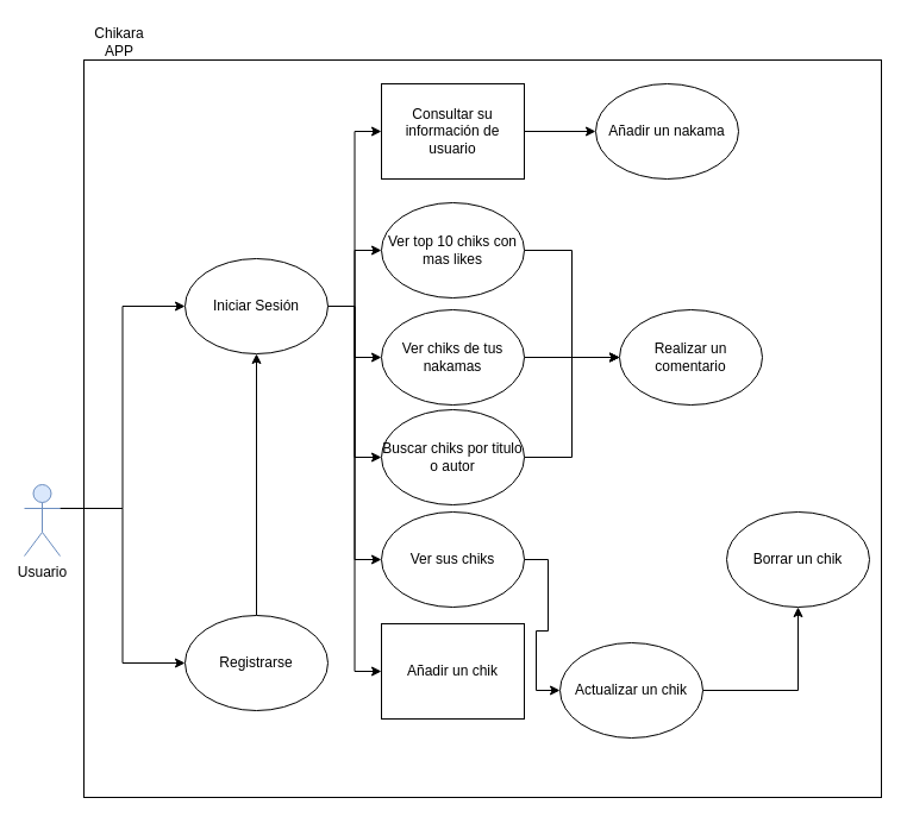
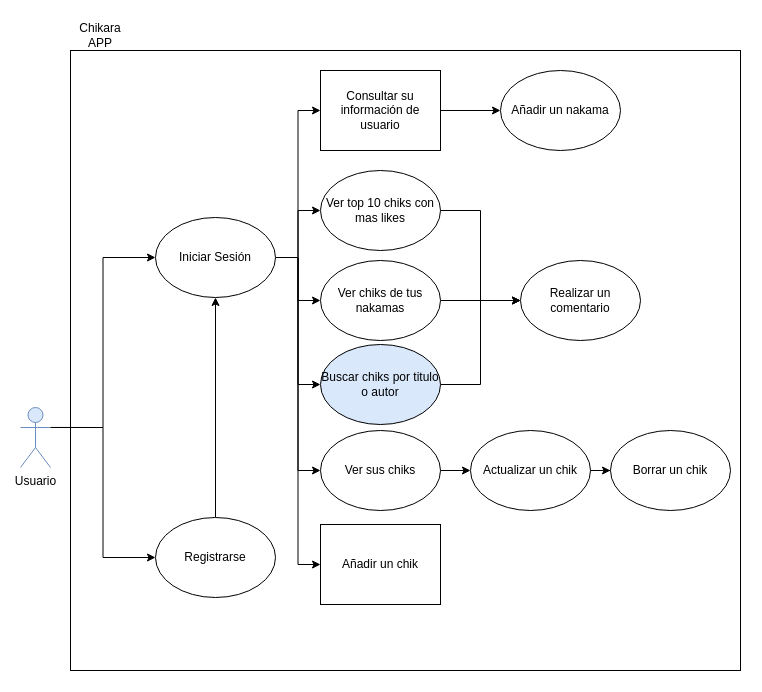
  <mxCell id="0" />
  <mxCell id="1" parent="0" />
  <mxCell id="2" value="" style="rounded=0;whiteSpace=wrap;html=1;" vertex="1" parent="1"><mxGeometry x="70" y="50" width="670" height="620" as="geometry" /></mxCell>
  <mxCell id="3" style="edgeStyle=orthogonalEdgeStyle;rounded=0;orthogonalLoop=1;jettySize=auto;html=1;exitX=1;exitY=0.333;exitDx=0;exitDy=0;exitPerimeter=0;entryX=0;entryY=0.5;entryDx=0;entryDy=0;endArrow=classic;endFill=1;" edge="1" parent="1" source="5" target="12"><mxGeometry relative="1" as="geometry" /></mxCell>
  <mxCell id="4" style="edgeStyle=orthogonalEdgeStyle;rounded=0;orthogonalLoop=1;jettySize=auto;html=1;exitX=1;exitY=0.333;exitDx=0;exitDy=0;exitPerimeter=0;entryX=0;entryY=0.5;entryDx=0;entryDy=0;endArrow=classic;endFill=1;" edge="1" parent="1" source="5" target="14"><mxGeometry relative="1" as="geometry" /></mxCell>
  <mxCell id="5" value="Usuario" style="shape=umlActor;verticalLabelPosition=bottom;verticalAlign=top;html=1;outlineConnect=0;fillColor=#dae8fc;strokeColor=#6c8ebf;" vertex="1" parent="1"><mxGeometry x="20" y="407" width="30" height="60" as="geometry" /></mxCell>
  <mxCell id="6" style="edgeStyle=orthogonalEdgeStyle;rounded=0;orthogonalLoop=1;jettySize=auto;html=1;exitX=1;exitY=0.5;exitDx=0;exitDy=0;entryX=0;entryY=0.5;entryDx=0;entryDy=0;endArrow=classic;endFill=1;" edge="1" parent="1" source="12" target="16"><mxGeometry relative="1" as="geometry" /></mxCell>
  <mxCell id="7" style="edgeStyle=orthogonalEdgeStyle;rounded=0;orthogonalLoop=1;jettySize=auto;html=1;exitX=1;exitY=0.5;exitDx=0;exitDy=0;entryX=0;entryY=0.5;entryDx=0;entryDy=0;endArrow=classic;endFill=1;" edge="1" parent="1" source="12" target="18"><mxGeometry relative="1" as="geometry" /></mxCell>
  <mxCell id="8" style="edgeStyle=orthogonalEdgeStyle;rounded=0;orthogonalLoop=1;jettySize=auto;html=1;exitX=1;exitY=0.5;exitDx=0;exitDy=0;entryX=0;entryY=0.5;entryDx=0;entryDy=0;endArrow=classic;endFill=1;" edge="1" parent="1" source="12" target="27"><mxGeometry relative="1" as="geometry" /></mxCell>
  <mxCell id="9" style="edgeStyle=orthogonalEdgeStyle;rounded=0;orthogonalLoop=1;jettySize=auto;html=1;exitX=1;exitY=0.5;exitDx=0;exitDy=0;entryX=0;entryY=0.5;entryDx=0;entryDy=0;endArrow=classic;endFill=1;" edge="1" parent="1" source="12" target="29"><mxGeometry relative="1" as="geometry" /></mxCell>
  <mxCell id="10" style="edgeStyle=orthogonalEdgeStyle;rounded=0;orthogonalLoop=1;jettySize=auto;html=1;exitX=1;exitY=0.5;exitDx=0;exitDy=0;entryX=0;entryY=0.5;entryDx=0;entryDy=0;endArrow=classic;endFill=1;" edge="1" parent="1" source="12" target="20"><mxGeometry relative="1" as="geometry" /></mxCell>
  <mxCell id="11" style="edgeStyle=orthogonalEdgeStyle;rounded=0;orthogonalLoop=1;jettySize=auto;html=1;exitX=1;exitY=0.5;exitDx=0;exitDy=0;entryX=0;entryY=0.5;entryDx=0;entryDy=0;endArrow=classic;endFill=1;" edge="1" parent="1" source="12" target="21"><mxGeometry relative="1" as="geometry" /></mxCell>
  <mxCell id="12" value="Iniciar Sesión" style="ellipse;whiteSpace=wrap;html=1;" vertex="1" parent="1"><mxGeometry x="155" y="217" width="120" height="80" as="geometry" /></mxCell>
  <mxCell id="13" style="edgeStyle=orthogonalEdgeStyle;rounded=0;orthogonalLoop=1;jettySize=auto;html=1;exitX=0.5;exitY=0;exitDx=0;exitDy=0;entryX=0.5;entryY=1;entryDx=0;entryDy=0;endArrow=classic;endFill=1;" edge="1" parent="1" source="14" target="12"><mxGeometry relative="1" as="geometry" /></mxCell>
  <mxCell id="14" value="Registrarse" style="ellipse;whiteSpace=wrap;html=1;" vertex="1" parent="1"><mxGeometry x="155" y="517" width="120" height="80" as="geometry" /></mxCell>
  <mxCell id="15" style="edgeStyle=orthogonalEdgeStyle;rounded=0;orthogonalLoop=1;jettySize=auto;html=1;exitX=1;exitY=0.5;exitDx=0;exitDy=0;entryX=0;entryY=0.5;entryDx=0;entryDy=0;endArrow=classic;endFill=1;" edge="1" parent="1" source="16" target="30"><mxGeometry relative="1" as="geometry" /></mxCell>
  <mxCell id="16" value="Consultar su información de usuario" style="whiteSpace=wrap;html=1;rounded=0;" vertex="1" parent="1"><mxGeometry x="320" y="70" width="120" height="80" as="geometry" /></mxCell>
  <mxCell id="17" style="edgeStyle=orthogonalEdgeStyle;rounded=0;orthogonalLoop=1;jettySize=auto;html=1;exitX=1;exitY=0.5;exitDx=0;exitDy=0;entryX=0;entryY=0.5;entryDx=0;entryDy=0;endArrow=classic;endFill=1;" edge="1" parent="1" source="18" target="22"><mxGeometry relative="1" as="geometry" /></mxCell>
  <mxCell id="18" value="Ver top 10 chiks con mas likes" style="ellipse;whiteSpace=wrap;html=1;" vertex="1" parent="1"><mxGeometry x="320" y="170" width="120" height="80" as="geometry" /></mxCell>
  <mxCell id="19" style="edgeStyle=orthogonalEdgeStyle;rounded=0;orthogonalLoop=1;jettySize=auto;html=1;exitX=1;exitY=0.5;exitDx=0;exitDy=0;entryX=0;entryY=0.5;entryDx=0;entryDy=0;endArrow=classic;endFill=1;" edge="1" parent="1" source="20" target="24"><mxGeometry relative="1" as="geometry" /></mxCell>
  <mxCell id="20" value="Ver sus chiks" style="ellipse;whiteSpace=wrap;html=1;" vertex="1" parent="1"><mxGeometry x="320" y="430" width="120" height="80" as="geometry" /></mxCell>
  <mxCell id="21" value="Añadir un chik" style="whiteSpace=wrap;html=1;rounded=0;" vertex="1" parent="1"><mxGeometry x="320" y="524" width="120" height="80" as="geometry" /></mxCell>
  <mxCell id="22" value="Realizar un comentario" style="ellipse;whiteSpace=wrap;html=1;" vertex="1" parent="1"><mxGeometry x="520" y="260" width="120" height="80" as="geometry" /></mxCell>
  <mxCell id="23" style="edgeStyle=orthogonalEdgeStyle;rounded=0;orthogonalLoop=1;jettySize=auto;html=1;exitX=1;exitY=0.5;exitDx=0;exitDy=0;endArrow=classic;endFill=1;" edge="1" parent="1" source="24" target="25"><mxGeometry relative="1" as="geometry" /></mxCell>
- <mxCell id="24" value="Actualizar un chik" style="ellipse;whiteSpace=wrap;html=1;" vertex="1" parent="1"><mxGeometry x="470" y="540" width="120" height="80" as="geometry" /></mxCell>
+ <mxCell id="24" value="Actualizar un chik" style="ellipse;whiteSpace=wrap;html=1;" vertex="1" parent="1"><mxGeometry x="470" y="430" width="120" height="80" as="geometry" /></mxCell>
  <mxCell id="25" value="Borrar un chik" style="ellipse;whiteSpace=wrap;html=1;" vertex="1" parent="1"><mxGeometry x="610" y="430" width="120" height="80" as="geometry" /></mxCell>
  <mxCell id="26" style="edgeStyle=orthogonalEdgeStyle;rounded=0;orthogonalLoop=1;jettySize=auto;html=1;exitX=1;exitY=0.5;exitDx=0;exitDy=0;endArrow=classic;endFill=1;" edge="1" parent="1" source="27"><mxGeometry relative="1" as="geometry"><mxPoint x="520" y="300" as="targetPoint" /></mxGeometry></mxCell>
  <mxCell id="27" value="Ver chiks de tus nakamas" style="ellipse;whiteSpace=wrap;html=1;" vertex="1" parent="1"><mxGeometry x="320" y="260" width="120" height="80" as="geometry" /></mxCell>
  <mxCell id="28" style="edgeStyle=orthogonalEdgeStyle;rounded=0;orthogonalLoop=1;jettySize=auto;html=1;exitX=1;exitY=0.5;exitDx=0;exitDy=0;entryX=0;entryY=0.5;entryDx=0;entryDy=0;endArrow=classic;endFill=1;" edge="1" parent="1" source="29" target="22"><mxGeometry relative="1" as="geometry" /></mxCell>
- <mxCell id="29" value="Buscar chiks por titulo o autor" style="ellipse;whiteSpace=wrap;html=1;" vertex="1" parent="1"><mxGeometry x="320" y="344" width="120" height="80" as="geometry" /></mxCell>
+ <mxCell id="29" value="Buscar chiks por titulo o autor" style="ellipse;whiteSpace=wrap;html=1;fillColor=#dae8fc;" vertex="1" parent="1"><mxGeometry x="320" y="344" width="120" height="80" as="geometry" /></mxCell>
  <mxCell id="30" value="Añadir un nakama" style="ellipse;whiteSpace=wrap;html=1;" vertex="1" parent="1"><mxGeometry x="500" y="70" width="120" height="80" as="geometry" /></mxCell>
  <mxCell id="31" value="Chikara APP" style="text;html=1;strokeColor=none;fillColor=none;align=center;verticalAlign=middle;whiteSpace=wrap;rounded=0;" vertex="1" parent="1"><mxGeometry x="70" y="20" width="60" height="30" as="geometry" /></mxCell>
